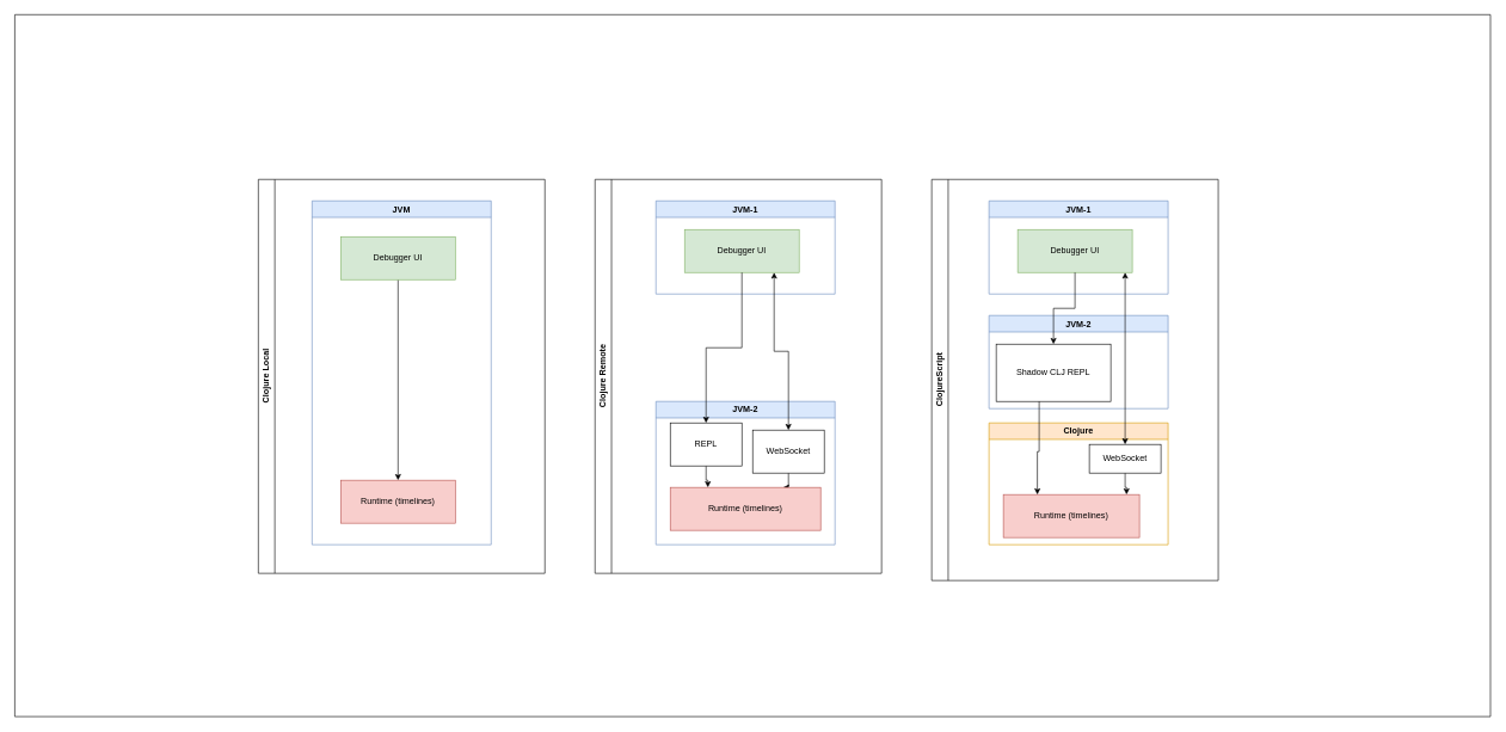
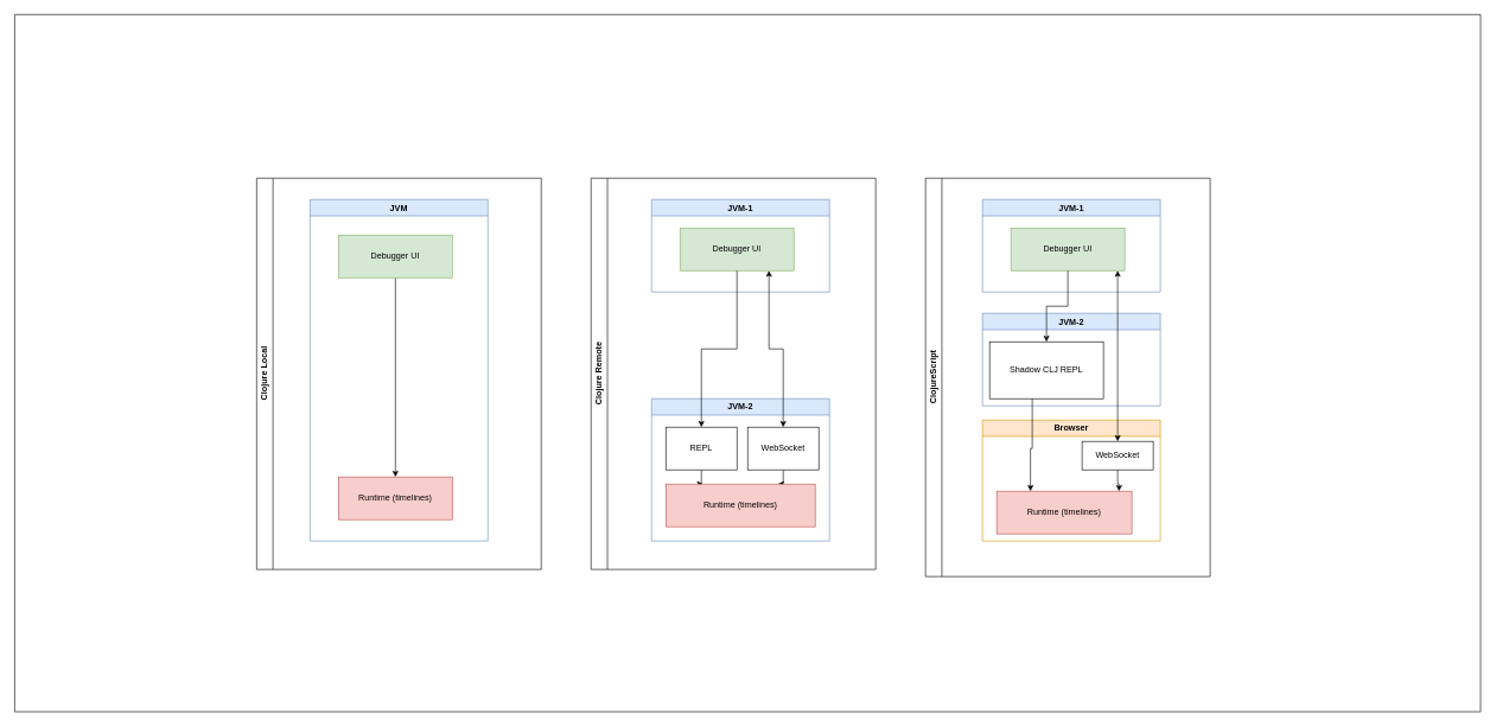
  <mxCell id="0" />
  <mxCell id="1" parent="0" />
  <mxCell id="2" value="Clojure Local" style="swimlane;horizontal=0;whiteSpace=wrap;html=1;" vertex="1" parent="1"><mxGeometry x="360" y="250" width="400" height="550" as="geometry" /></mxCell>
  <mxCell id="3" value="JVM" style="swimlane;whiteSpace=wrap;html=1;fillColor=#dae8fc;strokeColor=#6c8ebf;" vertex="1" parent="2"><mxGeometry x="75" y="30" width="250" height="480" as="geometry" /></mxCell>
  <mxCell id="4" style="edgeStyle=orthogonalEdgeStyle;rounded=0;orthogonalLoop=1;jettySize=auto;html=1;entryX=0.5;entryY=0;entryDx=0;entryDy=0;" edge="1" parent="3" source="5" target="6"><mxGeometry relative="1" as="geometry" /></mxCell>
  <mxCell id="5" value="Debugger UI" style="rounded=0;whiteSpace=wrap;html=1;fillColor=#d5e8d4;strokeColor=#82b366;" vertex="1" parent="3"><mxGeometry x="40" y="50" width="160" height="60" as="geometry" /></mxCell>
  <mxCell id="6" value="Runtime (timelines)" style="rounded=0;whiteSpace=wrap;html=1;fillColor=#f8cecc;strokeColor=#b85450;" vertex="1" parent="3"><mxGeometry x="40" y="390" width="160" height="60" as="geometry" /></mxCell>
  <mxCell id="7" value="Clojure Remote" style="swimlane;horizontal=0;whiteSpace=wrap;html=1;" vertex="1" parent="1"><mxGeometry x="830" y="250" width="400" height="550" as="geometry" /></mxCell>
  <mxCell id="8" value="JVM-1" style="swimlane;whiteSpace=wrap;html=1;fillColor=#dae8fc;strokeColor=#6c8ebf;" vertex="1" parent="7"><mxGeometry x="85" y="30" width="250" height="130" as="geometry" /></mxCell>
  <mxCell id="9" value="Debugger UI" style="rounded=0;whiteSpace=wrap;html=1;fillColor=#d5e8d4;strokeColor=#82b366;" vertex="1" parent="8"><mxGeometry x="40" y="40" width="160" height="60" as="geometry" /></mxCell>
  <mxCell id="10" value="JVM-2" style="swimlane;whiteSpace=wrap;html=1;fillColor=#dae8fc;strokeColor=#6c8ebf;" vertex="1" parent="7"><mxGeometry x="85" y="310" width="250" height="200" as="geometry" /></mxCell>
  <mxCell id="11" style="edgeStyle=orthogonalEdgeStyle;rounded=0;orthogonalLoop=1;jettySize=auto;html=1;entryX=0.25;entryY=0;entryDx=0;entryDy=0;" edge="1" parent="10" source="12" target="15"><mxGeometry relative="1" as="geometry" /></mxCell>
- <mxCell id="12" value="REPL" style="rounded=0;whiteSpace=wrap;html=1;" vertex="1" parent="10"><mxGeometry x="20" y="30" width="100" height="60" as="geometry" /></mxCell>
+ <mxCell id="12" value="REPL" style="rounded=0;whiteSpace=wrap;html=1;" vertex="1" parent="10"><mxGeometry x="20" y="40" width="100" height="60" as="geometry" /></mxCell>
  <mxCell id="13" style="edgeStyle=orthogonalEdgeStyle;rounded=0;orthogonalLoop=1;jettySize=auto;html=1;entryX=0.75;entryY=0;entryDx=0;entryDy=0;" edge="1" parent="10" source="14" target="15"><mxGeometry relative="1" as="geometry" /></mxCell>
  <mxCell id="14" value="WebSocket" style="rounded=0;whiteSpace=wrap;html=1;" vertex="1" parent="10"><mxGeometry x="135" y="40" width="100" height="60" as="geometry" /></mxCell>
  <mxCell id="15" value="Runtime (timelines)" style="rounded=0;whiteSpace=wrap;html=1;fillColor=#f8cecc;strokeColor=#b85450;" vertex="1" parent="10"><mxGeometry x="20" y="120" width="210" height="60" as="geometry" /></mxCell>
  <mxCell id="16" style="edgeStyle=orthogonalEdgeStyle;rounded=0;orthogonalLoop=1;jettySize=auto;html=1;entryX=0.5;entryY=0;entryDx=0;entryDy=0;" edge="1" parent="7" source="9" target="12"><mxGeometry relative="1" as="geometry" /></mxCell>
  <mxCell id="17" style="edgeStyle=orthogonalEdgeStyle;rounded=0;orthogonalLoop=1;jettySize=auto;html=1;entryX=0.5;entryY=0;entryDx=0;entryDy=0;startArrow=classic;startFill=1;" edge="1" parent="7" source="9" target="14"><mxGeometry relative="1" as="geometry"><Array as="points"><mxPoint x="250" y="240" /><mxPoint x="270" y="240" /></Array></mxGeometry></mxCell>
  <mxCell id="18" value="ClojureScript" style="swimlane;horizontal=0;whiteSpace=wrap;html=1;" vertex="1" parent="1"><mxGeometry x="1300" y="250" width="400" height="560" as="geometry" /></mxCell>
  <mxCell id="19" value="JVM-1" style="swimlane;whiteSpace=wrap;html=1;fillColor=#dae8fc;strokeColor=#6c8ebf;" vertex="1" parent="18"><mxGeometry x="80" y="30" width="250" height="130" as="geometry" /></mxCell>
  <mxCell id="20" value="Debugger UI" style="rounded=0;whiteSpace=wrap;html=1;fillColor=#d5e8d4;strokeColor=#82b366;" vertex="1" parent="19"><mxGeometry x="40" y="40" width="160" height="60" as="geometry" /></mxCell>
  <mxCell id="21" value="JVM-2" style="swimlane;whiteSpace=wrap;html=1;fillColor=#dae8fc;strokeColor=#6c8ebf;" vertex="1" parent="18"><mxGeometry x="80" y="190" width="250" height="130" as="geometry" /></mxCell>
  <mxCell id="22" value="Shadow CLJ REPL" style="rounded=0;whiteSpace=wrap;html=1;" vertex="1" parent="21"><mxGeometry x="10" y="40" width="160" height="80" as="geometry" /></mxCell>
- <mxCell id="23" value="Clojure" style="swimlane;whiteSpace=wrap;html=1;fillColor=#ffe6cc;strokeColor=#d79b00;" vertex="1" parent="18"><mxGeometry x="80" y="340" width="250" height="170" as="geometry" /></mxCell>
+ <mxCell id="23" value="Browser" style="swimlane;whiteSpace=wrap;html=1;fillColor=#ffe6cc;strokeColor=#d79b00;" vertex="1" parent="18"><mxGeometry x="80" y="340" width="250" height="170" as="geometry" /></mxCell>
  <mxCell id="24" style="edgeStyle=orthogonalEdgeStyle;rounded=0;orthogonalLoop=1;jettySize=auto;html=1;entryX=0.905;entryY=0;entryDx=0;entryDy=0;entryPerimeter=0;" edge="1" parent="23" source="25" target="26"><mxGeometry relative="1" as="geometry" /></mxCell>
  <mxCell id="25" value="WebSocket" style="rounded=0;whiteSpace=wrap;html=1;" vertex="1" parent="23"><mxGeometry x="140" y="30" width="100" height="40" as="geometry" /></mxCell>
  <mxCell id="26" value="Runtime (timelines)" style="rounded=0;whiteSpace=wrap;html=1;fillColor=#f8cecc;strokeColor=#b85450;" vertex="1" parent="23"><mxGeometry x="20" y="100" width="190" height="60" as="geometry" /></mxCell>
  <mxCell id="27" style="edgeStyle=orthogonalEdgeStyle;rounded=0;orthogonalLoop=1;jettySize=auto;html=1;exitX=0.5;exitY=1;exitDx=0;exitDy=0;" edge="1" parent="18" source="20" target="22"><mxGeometry relative="1" as="geometry" /></mxCell>
  <mxCell id="28" style="edgeStyle=orthogonalEdgeStyle;rounded=0;orthogonalLoop=1;jettySize=auto;html=1;startArrow=classic;startFill=1;" edge="1" parent="18" source="20" target="25"><mxGeometry relative="1" as="geometry"><Array as="points"><mxPoint x="270" y="210" /><mxPoint x="270" y="210" /></Array></mxGeometry></mxCell>
  <mxCell id="29" style="edgeStyle=orthogonalEdgeStyle;rounded=0;orthogonalLoop=1;jettySize=auto;html=1;entryX=0.25;entryY=0;entryDx=0;entryDy=0;" edge="1" parent="18" source="22" target="26"><mxGeometry relative="1" as="geometry"><Array as="points"><mxPoint x="150" y="380" /><mxPoint x="148" y="380" /></Array></mxGeometry></mxCell>
  <mxCell id="30" value="" style="swimlane;startSize=0;" vertex="1" parent="1"><mxGeometry x="20" y="20" width="2060" height="980" as="geometry" /></mxCell>
